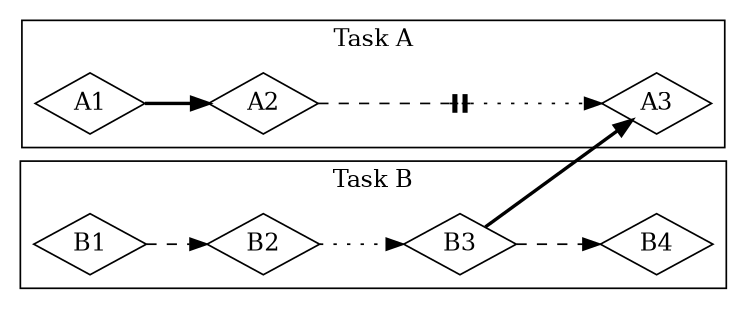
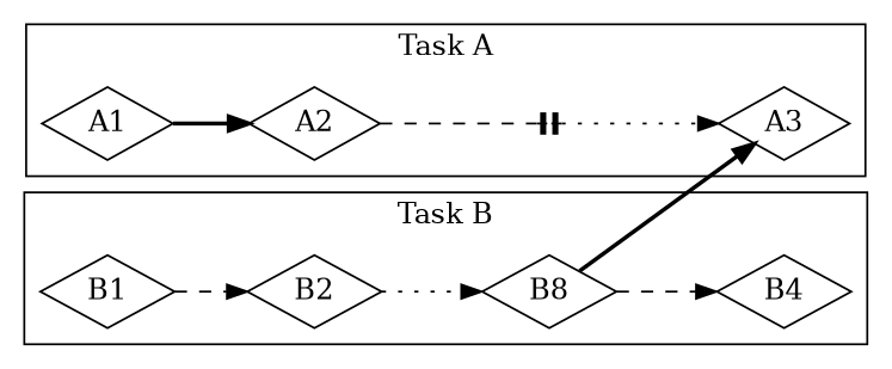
  digraph {
    cluster=true
    rankdir=LR
    splines=false
    node [shape=diamond]
    edge [style=dashed]
    A1
    A2
    A0_1 [style=invis]
    A3
    B1
    B2
-   B3
+   B3 [label=B8]
    B4
    subgraph cluster_1 {
      label="Task A"
      A1
      A2
      A0_1
      A3
    }
    subgraph cluster_2 {
      label="Task B"
      newrank=true
      B1
      B2
      B3
      B4
    }
    A1 -> A2 [style=bold]
    A2 -> A0_1 [arrowhead=tee headclip=false headport="A0_1:c"]
    A0_1 -> A3 [arrowtail=tee dir=both style=dotted tailclip=false]
    B1 -> B2
    B2 -> B3 [style=dotted]
    B3 -> A3 [style=bold]
    B3 -> B4
  }
